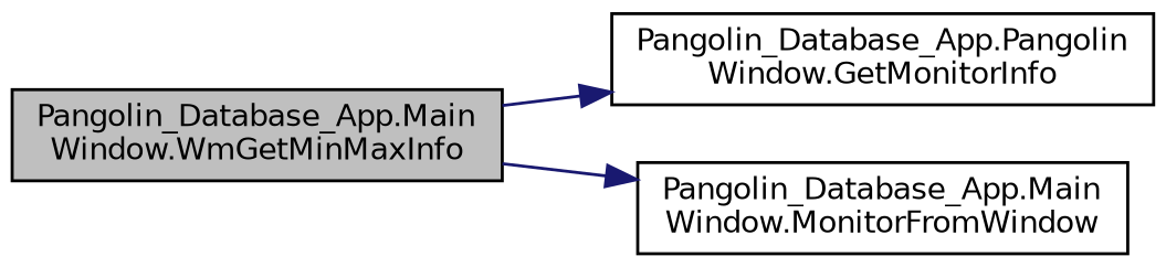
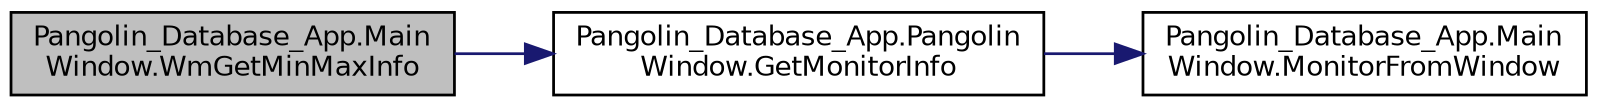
  digraph {
    rankdir=LR
    node [color=black fillcolor=white fontname=Helvetica fontsize=10 shape=record style=filled]
    edge [color=midnightblue fontname=Helvetica fontsize=10 labelfontname=Helvetica labelfontsize=10 style=solid]
    n1 [fillcolor=grey75 fontcolor=black height=0.2 label="Pangolin_Database_App.Main\lWindow.WmGetMinMaxInfo" width=0.4]
    n2 [height=0.2 label="Pangolin_Database_App.Pangolin\lWindow.GetMonitorInfo" width=0.4]
    n3 [height=0.2 label="Pangolin_Database_App.Main\lWindow.MonitorFromWindow" width=0.4]
    n1 -> n2
-   n1 -> n3
+   n2 -> n3
  }
